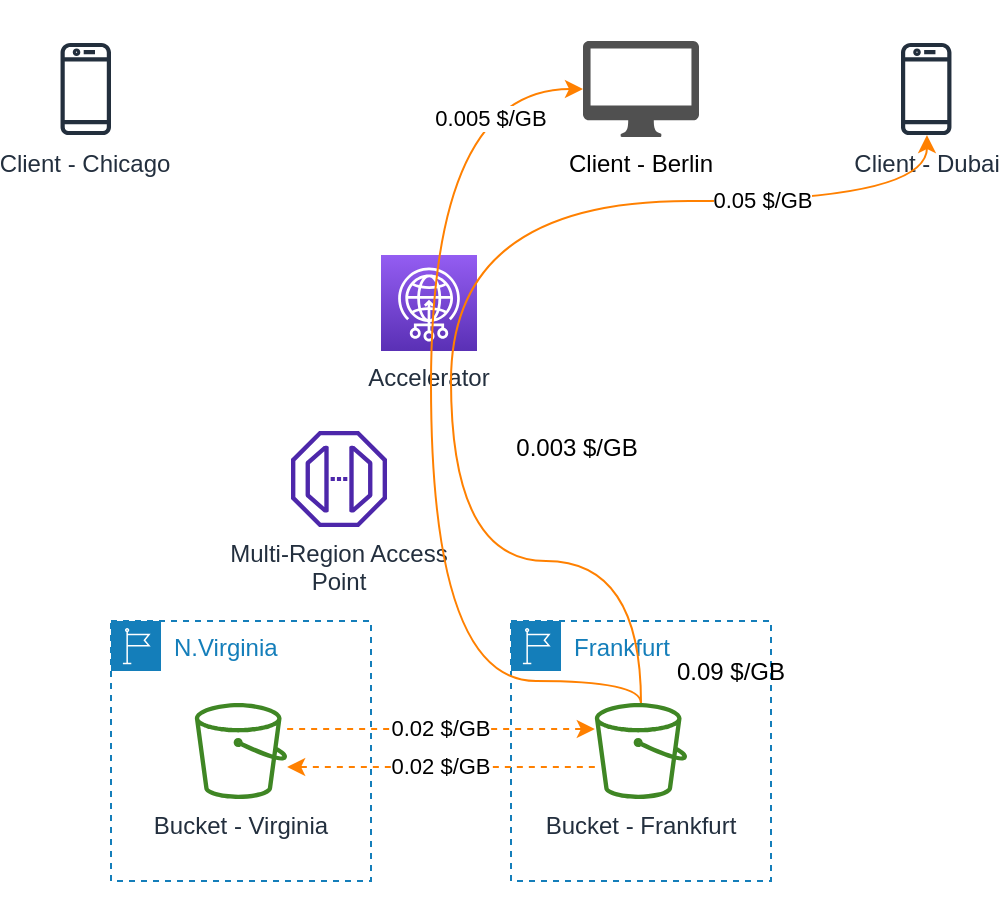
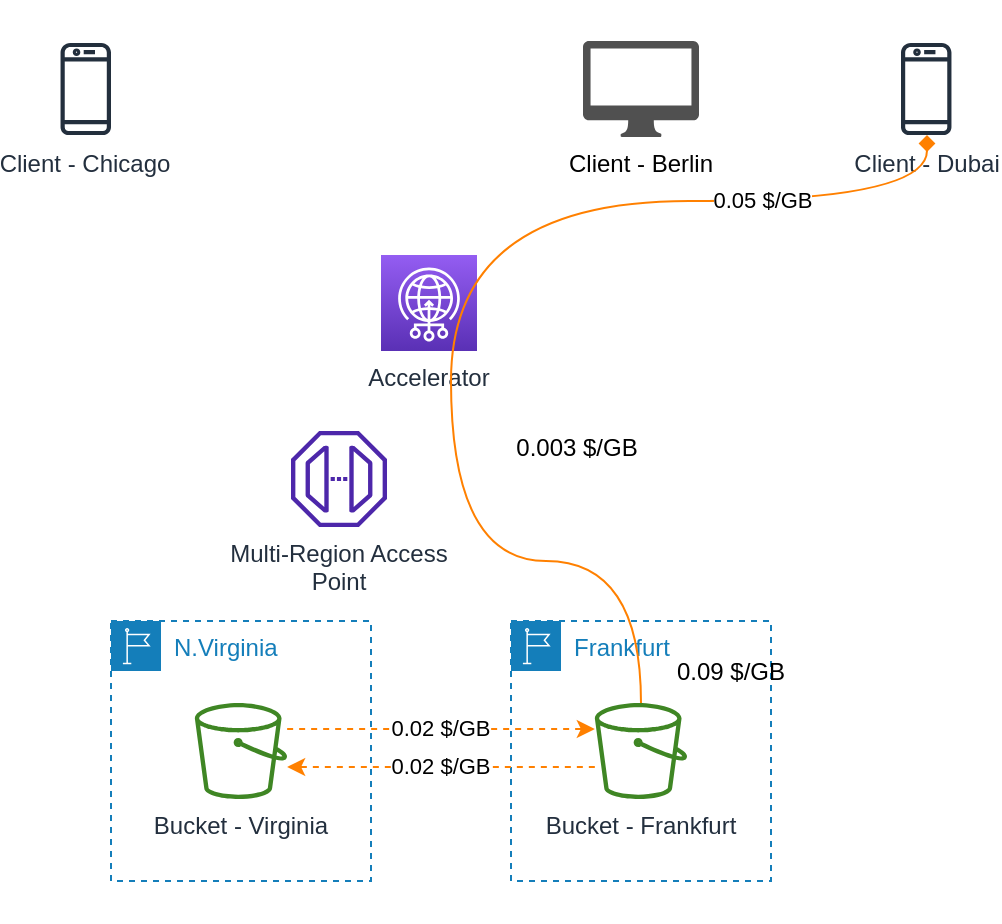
  <mxCell id="0" />
  <mxCell id="1" parent="0" />
  <mxCell id="2" value="N.Virginia" style="points=[[0,0],[0.25,0],[0.5,0],[0.75,0],[1,0],[1,0.25],[1,0.5],[1,0.75],[1,1],[0.75,1],[0.5,1],[0.25,1],[0,1],[0,0.75],[0,0.5],[0,0.25]];outlineConnect=0;gradientColor=none;html=1;whiteSpace=wrap;fontSize=12;fontStyle=0;container=1;pointerEvents=0;collapsible=0;recursiveResize=0;shape=mxgraph.aws4.group;grIcon=mxgraph.aws4.group_region;strokeColor=#147EBA;fillColor=none;verticalAlign=top;align=left;spacingLeft=30;fontColor=#147EBA;dashed=1;" parent="1" vertex="1"><mxGeometry x="46" y="310" width="130" height="130" as="geometry" /></mxCell>
  <mxCell id="3" value="Bucket - Virginia" style="sketch=0;outlineConnect=0;fontColor=#232F3E;gradientColor=none;fillColor=#3F8624;strokeColor=none;dashed=0;verticalLabelPosition=bottom;verticalAlign=top;align=center;html=1;fontSize=12;fontStyle=0;aspect=fixed;pointerEvents=1;shape=mxgraph.aws4.bucket;" parent="2" vertex="1"><mxGeometry x="41.92" y="41" width="46.15" height="48" as="geometry" /></mxCell>
  <mxCell id="4" value="Multi-Region Access&lt;br&gt;Point" style="sketch=0;outlineConnect=0;fontColor=#232F3E;gradientColor=none;fillColor=#4D27AA;strokeColor=none;dashed=0;verticalLabelPosition=bottom;verticalAlign=top;align=center;html=1;fontSize=12;fontStyle=0;aspect=fixed;pointerEvents=1;shape=mxgraph.aws4.endpoint;" parent="1" vertex="1"><mxGeometry x="136" y="215" width="48" height="48" as="geometry" /></mxCell>
  <mxCell id="5" value="Accelerator" style="sketch=0;points=[[0,0,0],[0.25,0,0],[0.5,0,0],[0.75,0,0],[1,0,0],[0,1,0],[0.25,1,0],[0.5,1,0],[0.75,1,0],[1,1,0],[0,0.25,0],[0,0.5,0],[0,0.75,0],[1,0.25,0],[1,0.5,0],[1,0.75,0]];outlineConnect=0;fontColor=#232F3E;gradientColor=#945DF2;gradientDirection=north;fillColor=#5A30B5;strokeColor=#ffffff;dashed=0;verticalLabelPosition=bottom;verticalAlign=top;align=center;html=1;fontSize=12;fontStyle=0;aspect=fixed;shape=mxgraph.aws4.resourceIcon;resIcon=mxgraph.aws4.global_accelerator;" parent="1" vertex="1"><mxGeometry x="181" y="127" width="48" height="48" as="geometry" /></mxCell>
  <mxCell id="6" value="Client - Berlin" style="sketch=0;pointerEvents=1;shadow=0;dashed=0;html=1;strokeColor=none;fillColor=#505050;labelPosition=center;verticalLabelPosition=bottom;verticalAlign=top;outlineConnect=0;align=center;shape=mxgraph.office.devices.mac_client;" parent="1" vertex="1"><mxGeometry x="282" y="20" width="58" height="48" as="geometry" /></mxCell>
  <mxCell id="7" value="Client - Chicago" style="sketch=0;outlineConnect=0;fontColor=#232F3E;gradientColor=none;fillColor=#232F3D;strokeColor=none;dashed=0;verticalLabelPosition=bottom;verticalAlign=top;align=center;html=1;fontSize=12;fontStyle=0;aspect=fixed;pointerEvents=1;shape=mxgraph.aws4.mobile_client;" parent="1" vertex="1"><mxGeometry x="20.77" y="20" width="25.23" height="48" as="geometry" /></mxCell>
  <mxCell id="8" value="Frankfurt" style="points=[[0,0],[0.25,0],[0.5,0],[0.75,0],[1,0],[1,0.25],[1,0.5],[1,0.75],[1,1],[0.75,1],[0.5,1],[0.25,1],[0,1],[0,0.75],[0,0.5],[0,0.25]];outlineConnect=0;gradientColor=none;html=1;whiteSpace=wrap;fontSize=12;fontStyle=0;container=0;pointerEvents=0;collapsible=0;recursiveResize=0;shape=mxgraph.aws4.group;grIcon=mxgraph.aws4.group_region;strokeColor=#147EBA;fillColor=none;verticalAlign=top;align=left;spacingLeft=30;fontColor=#147EBA;dashed=1;" parent="1" vertex="1"><mxGeometry x="246" y="310" width="130" height="130" as="geometry" /></mxCell>
  <mxCell id="9" value="0.003 $/GB" style="text;html=1;align=center;verticalAlign=middle;resizable=0;points=[];autosize=1;strokeColor=none;fillColor=none;" parent="1" vertex="1"><mxGeometry x="234" y="209" width="90" height="30" as="geometry" /></mxCell>
  <mxCell id="10" value="Client - Dubai" style="sketch=0;outlineConnect=0;fontColor=#232F3E;gradientColor=none;fillColor=#232F3D;strokeColor=none;dashed=0;verticalLabelPosition=bottom;verticalAlign=top;align=center;html=1;fontSize=12;fontStyle=0;aspect=fixed;pointerEvents=1;shape=mxgraph.aws4.mobile_client;" parent="1" vertex="1"><mxGeometry x="441" y="20" width="25.23" height="48" as="geometry" /></mxCell>
- <mxCell id="11" style="edgeStyle=orthogonalEdgeStyle;curved=1;rounded=0;orthogonalLoop=1;jettySize=auto;html=1;strokeColor=#FF8000;" parent="1" source="18" target="6" edge="1"><mxGeometry relative="1" as="geometry"><Array as="points"><mxPoint x="311" y="340" /><mxPoint x="206" y="340" /><mxPoint x="206" y="44" /></Array></mxGeometry></mxCell>
- <mxCell id="12" value="0.005 $/GB" style="edgeLabel;html=1;align=center;verticalAlign=middle;resizable=0;points=[];" parent="11" vertex="1" connectable="0"><mxGeometry x="0.807" y="-14" relative="1" as="geometry"><mxPoint as="offset" /></mxGeometry></mxCell>
- <mxCell id="13" style="edgeStyle=orthogonalEdgeStyle;curved=1;rounded=0;orthogonalLoop=1;jettySize=auto;html=1;strokeColor=#FF8000;" parent="1" source="18" target="10" edge="1"><mxGeometry relative="1" as="geometry"><Array as="points"><mxPoint x="311" y="280" /><mxPoint x="216" y="280" /><mxPoint x="216" y="100" /><mxPoint x="454" y="100" /></Array></mxGeometry></mxCell>
+ <mxCell id="13" style="edgeStyle=orthogonalEdgeStyle;curved=1;rounded=0;orthogonalLoop=1;jettySize=auto;html=1;strokeColor=#FF8000;endArrow=diamond;" parent="1" source="18" target="10" edge="1"><mxGeometry relative="1" as="geometry"><Array as="points"><mxPoint x="311" y="280" /><mxPoint x="216" y="280" /><mxPoint x="216" y="100" /><mxPoint x="454" y="100" /></Array></mxGeometry></mxCell>
  <mxCell id="14" value="0.05 $/GB" style="edgeLabel;html=1;align=center;verticalAlign=middle;resizable=0;points=[];" parent="13" vertex="1" connectable="0"><mxGeometry x="0.624" y="1" relative="1" as="geometry"><mxPoint as="offset" /></mxGeometry></mxCell>
  <mxCell id="15" value="0.09 $/GB" style="text;html=1;align=center;verticalAlign=middle;resizable=0;points=[];autosize=1;strokeColor=none;fillColor=none;" parent="1" vertex="1"><mxGeometry x="316" y="321" width="80" height="30" as="geometry" /></mxCell>
  <mxCell id="16" value="0.02 $/GB" style="edgeStyle=orthogonalEdgeStyle;rounded=0;orthogonalLoop=1;jettySize=auto;html=1;strokeColor=#FF8000;dashed=1;" edge="1" parent="1"><mxGeometry relative="1" as="geometry"><mxPoint x="134.068" y="364" as="sourcePoint" /><mxPoint x="287.922" y="364" as="targetPoint" /></mxGeometry></mxCell>
  <mxCell id="17" value="0.02 $/GB" style="edgeStyle=orthogonalEdgeStyle;rounded=0;orthogonalLoop=1;jettySize=auto;html=1;dashed=1;strokeColor=#FF8000;" edge="1" parent="1"><mxGeometry relative="1" as="geometry"><mxPoint x="287.922" y="383" as="sourcePoint" /><mxPoint x="134.068" y="383" as="targetPoint" /></mxGeometry></mxCell>
  <mxCell id="18" value="Bucket - Frankfurt" style="sketch=0;outlineConnect=0;fontColor=#232F3E;gradientColor=none;fillColor=#3F8624;strokeColor=none;dashed=0;verticalLabelPosition=bottom;verticalAlign=top;align=center;html=1;fontSize=12;fontStyle=0;aspect=fixed;pointerEvents=1;shape=mxgraph.aws4.bucket;" parent="1" vertex="1"><mxGeometry x="287.92" y="351" width="46.15" height="48" as="geometry" /></mxCell>
